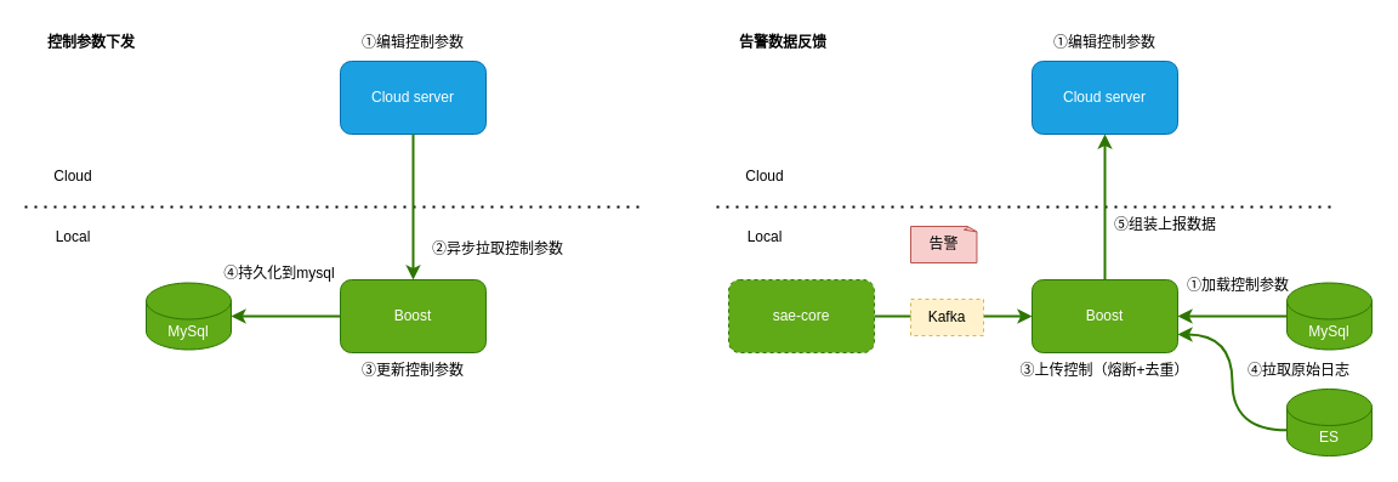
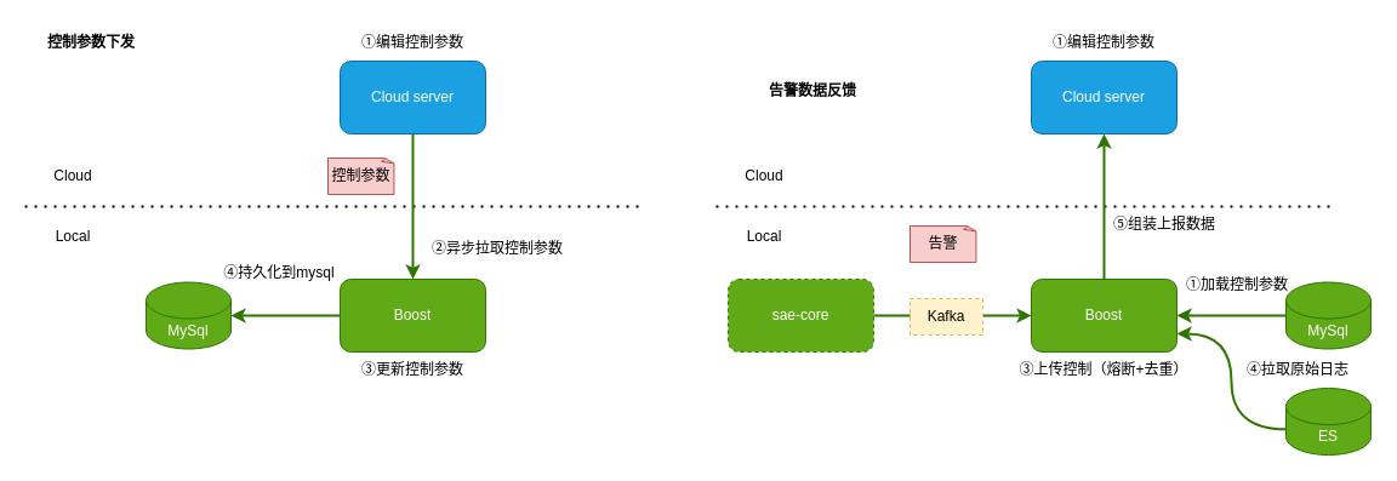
  <mxCell id="0" />
  <mxCell id="1" parent="0" />
  <mxCell id="2" value="" style="endArrow=none;dashed=1;html=1;dashPattern=1 3;strokeWidth=2;rounded=0;" edge="1" parent="1"><mxGeometry width="50" height="50" relative="1" as="geometry"><mxPoint x="20" y="170" as="sourcePoint" /><mxPoint x="530" y="170" as="targetPoint" /></mxGeometry></mxCell>
  <mxCell id="3" value="Boost" style="rounded=1;whiteSpace=wrap;html=1;fillColor=#60a917;fontColor=#ffffff;strokeColor=#2D7600;" vertex="1" parent="1"><mxGeometry x="280" y="230" width="120" height="60" as="geometry" /></mxCell>
  <mxCell id="4" value="MySql" style="shape=cylinder3;whiteSpace=wrap;html=1;boundedLbl=1;backgroundOutline=1;size=15;fillColor=#60a917;fontColor=#ffffff;strokeColor=#2D7600;" vertex="1" parent="1"><mxGeometry x="120" y="232.5" width="70" height="55" as="geometry" /></mxCell>
  <mxCell id="5" value="Cloud server" style="rounded=1;whiteSpace=wrap;html=1;fontSize=12;fillColor=#1ba1e2;fontColor=#ffffff;strokeColor=#006EAF;" vertex="1" parent="1"><mxGeometry x="280" y="50" width="120" height="60" as="geometry" /></mxCell>
  <mxCell id="6" value="" style="endArrow=classic;html=1;rounded=0;fontSize=12;fillColor=#60a917;strokeColor=#2D7600;exitX=0.5;exitY=1;exitDx=0;exitDy=0;entryX=0.5;entryY=0;entryDx=0;entryDy=0;strokeWidth=2;" edge="1" parent="1" source="5" target="3"><mxGeometry width="50" height="50" relative="1" as="geometry"><mxPoint x="350" y="220" as="sourcePoint" /><mxPoint x="400" y="170" as="targetPoint" /></mxGeometry></mxCell>
  <mxCell id="7" value="" style="endArrow=classic;html=1;rounded=0;fontSize=12;fillColor=#60a917;strokeColor=#2D7600;exitX=0;exitY=0.5;exitDx=0;exitDy=0;entryX=1;entryY=0.5;entryDx=0;entryDy=0;strokeWidth=2;entryPerimeter=0;" edge="1" parent="1" source="3" target="4"><mxGeometry width="50" height="50" relative="1" as="geometry"><mxPoint x="320" y="120" as="sourcePoint" /><mxPoint x="320" y="240" as="targetPoint" /></mxGeometry></mxCell>
+ <mxCell id="8" value="控制参数" style="whiteSpace=wrap;html=1;shape=mxgraph.basic.document;fontSize=12;fillColor=#f8cecc;strokeColor=#b85450;" vertex="1" parent="1"><mxGeometry x="270" y="130" width="55" height="30" as="geometry" /></mxCell>
  <mxCell id="9" value="①编辑控制参数" style="text;html=1;strokeColor=none;fillColor=none;align=center;verticalAlign=middle;whiteSpace=wrap;rounded=0;fontSize=12;fontColor=#000000;" vertex="1" parent="1"><mxGeometry x="290" y="20" width="100" height="30" as="geometry" /></mxCell>
  <mxCell id="10" value="②异步拉取控制参数" style="text;html=1;strokeColor=none;fillColor=none;align=center;verticalAlign=middle;whiteSpace=wrap;rounded=0;fontSize=12;fontColor=#000000;" vertex="1" parent="1"><mxGeometry x="350" y="190" width="120" height="30" as="geometry" /></mxCell>
  <mxCell id="11" value="③更新控制参数" style="text;html=1;strokeColor=none;fillColor=none;align=center;verticalAlign=middle;whiteSpace=wrap;rounded=0;fontSize=12;fontColor=#000000;" vertex="1" parent="1"><mxGeometry x="280" y="290" width="120" height="30" as="geometry" /></mxCell>
  <mxCell id="12" value="④持久化到mysql" style="text;html=1;strokeColor=none;fillColor=none;align=center;verticalAlign=middle;whiteSpace=wrap;rounded=0;fontSize=12;fontColor=#000000;" vertex="1" parent="1"><mxGeometry x="170" y="210" width="120" height="30" as="geometry" /></mxCell>
  <mxCell id="13" value="Cloud" style="text;html=1;strokeColor=none;fillColor=none;align=center;verticalAlign=middle;whiteSpace=wrap;rounded=0;fontSize=12;fontColor=#000000;" vertex="1" parent="1"><mxGeometry x="30" y="130" width="60" height="30" as="geometry" /></mxCell>
  <mxCell id="14" value="Local" style="text;html=1;strokeColor=none;fillColor=none;align=center;verticalAlign=middle;whiteSpace=wrap;rounded=0;fontSize=12;fontColor=#000000;" vertex="1" parent="1"><mxGeometry x="30" y="180" width="60" height="30" as="geometry" /></mxCell>
  <mxCell id="15" value="" style="endArrow=none;dashed=1;html=1;dashPattern=1 3;strokeWidth=2;rounded=0;" edge="1" parent="1"><mxGeometry width="50" height="50" relative="1" as="geometry"><mxPoint x="590" y="170" as="sourcePoint" /><mxPoint x="1100" y="170" as="targetPoint" /></mxGeometry></mxCell>
  <mxCell id="16" value="Boost" style="rounded=1;whiteSpace=wrap;html=1;fillColor=#60a917;fontColor=#ffffff;strokeColor=#2D7600;" vertex="1" parent="1"><mxGeometry x="850" y="230" width="120" height="60" as="geometry" /></mxCell>
  <mxCell id="17" value="MySql" style="shape=cylinder3;whiteSpace=wrap;html=1;boundedLbl=1;backgroundOutline=1;size=15;fillColor=#60a917;fontColor=#ffffff;strokeColor=#2D7600;" vertex="1" parent="1"><mxGeometry x="1060" y="232.5" width="70" height="55" as="geometry" /></mxCell>
  <mxCell id="18" value="Cloud server" style="rounded=1;whiteSpace=wrap;html=1;fontSize=12;fillColor=#1ba1e2;fontColor=#ffffff;strokeColor=#006EAF;" vertex="1" parent="1"><mxGeometry x="850" y="50" width="120" height="60" as="geometry" /></mxCell>
  <mxCell id="19" value="" style="endArrow=classic;html=1;rounded=0;fontSize=12;fillColor=#60a917;strokeColor=#2D7600;entryX=0.5;entryY=1;entryDx=0;entryDy=0;strokeWidth=2;exitX=0.5;exitY=0;exitDx=0;exitDy=0;" edge="1" parent="1" source="16" target="18"><mxGeometry width="50" height="50" relative="1" as="geometry"><mxPoint x="880" y="200" as="sourcePoint" /><mxPoint x="970" y="170" as="targetPoint" /></mxGeometry></mxCell>
  <mxCell id="20" value="告警" style="whiteSpace=wrap;html=1;shape=mxgraph.basic.document;fontSize=12;fillColor=#f8cecc;strokeColor=#b85450;" vertex="1" parent="1"><mxGeometry x="750" y="186" width="55" height="30" as="geometry" /></mxCell>
  <mxCell id="21" value="①编辑控制参数" style="text;html=1;strokeColor=none;fillColor=none;align=center;verticalAlign=middle;whiteSpace=wrap;rounded=0;fontSize=12;fontColor=#000000;" vertex="1" parent="1"><mxGeometry x="860" y="20" width="100" height="30" as="geometry" /></mxCell>
  <mxCell id="22" value="Cloud" style="text;html=1;strokeColor=none;fillColor=none;align=center;verticalAlign=middle;whiteSpace=wrap;rounded=0;fontSize=12;fontColor=#000000;" vertex="1" parent="1"><mxGeometry x="600" y="130" width="60" height="30" as="geometry" /></mxCell>
  <mxCell id="23" value="Local" style="text;html=1;strokeColor=none;fillColor=none;align=center;verticalAlign=middle;whiteSpace=wrap;rounded=0;fontSize=12;fontColor=#000000;" vertex="1" parent="1"><mxGeometry x="600" y="180" width="60" height="30" as="geometry" /></mxCell>
  <mxCell id="24" value="" style="endArrow=classic;html=1;rounded=0;fontSize=12;fillColor=#60a917;strokeColor=#2D7600;exitX=0;exitY=0.5;exitDx=0;exitDy=0;entryX=1;entryY=0.5;entryDx=0;entryDy=0;strokeWidth=2;exitPerimeter=0;" edge="1" parent="1" source="17" target="16"><mxGeometry width="50" height="50" relative="1" as="geometry"><mxPoint x="850" y="260" as="sourcePoint" /><mxPoint x="750" y="260" as="targetPoint" /></mxGeometry></mxCell>
  <mxCell id="25" value="①加载控制参数" style="text;html=1;strokeColor=none;fillColor=none;align=center;verticalAlign=middle;whiteSpace=wrap;rounded=0;fontSize=12;fontColor=#000000;" vertex="1" parent="1"><mxGeometry x="970" y="220" width="100" height="30" as="geometry" /></mxCell>
  <mxCell id="26" value="控制参数下发" style="text;html=1;strokeColor=none;fillColor=none;align=center;verticalAlign=middle;whiteSpace=wrap;rounded=0;fontSize=12;fontColor=#000000;fontStyle=1" vertex="1" parent="1"><mxGeometry x="30" y="20" width="90" height="30" as="geometry" /></mxCell>
- <mxCell id="27" value="告警数据反馈" style="text;html=1;strokeColor=none;fillColor=none;align=center;verticalAlign=middle;whiteSpace=wrap;rounded=0;fontSize=12;fontColor=#000000;fontStyle=1" vertex="1" parent="1"><mxGeometry x="600" y="20" width="90" height="30" as="geometry" /></mxCell>
+ <mxCell id="27" value="告警数据反馈" style="text;html=1;strokeColor=none;fillColor=none;align=center;verticalAlign=middle;whiteSpace=wrap;rounded=0;fontSize=12;fontColor=#000000;fontStyle=1" vertex="1" parent="1"><mxGeometry x="625" y="60" width="90" height="30" as="geometry" /></mxCell>
  <mxCell id="28" value="sae-core" style="rounded=1;whiteSpace=wrap;html=1;fillColor=#60a917;fontColor=#ffffff;strokeColor=#2D7600;dashed=1;" vertex="1" parent="1"><mxGeometry x="600" y="230" width="120" height="60" as="geometry" /></mxCell>
  <mxCell id="29" value="" style="endArrow=classic;html=1;rounded=0;fontSize=12;fillColor=#60a917;strokeColor=#2D7600;exitX=1;exitY=0.5;exitDx=0;exitDy=0;entryX=0;entryY=0.5;entryDx=0;entryDy=0;strokeWidth=2;" edge="1" parent="1" source="28" target="16"><mxGeometry width="50" height="50" relative="1" as="geometry"><mxPoint x="1070" y="270" as="sourcePoint" /><mxPoint x="980" y="270" as="targetPoint" /></mxGeometry></mxCell>
  <mxCell id="30" value="Kafka" style="rounded=0;whiteSpace=wrap;html=1;fontSize=12;fillColor=#fff2cc;strokeColor=#d6b656;dashed=1;" vertex="1" parent="1"><mxGeometry x="750" y="246" width="60" height="30" as="geometry" /></mxCell>
  <mxCell id="31" value="⑤组装上报数据" style="text;html=1;strokeColor=none;fillColor=none;align=center;verticalAlign=middle;whiteSpace=wrap;rounded=0;fontSize=12;fontColor=#000000;" vertex="1" parent="1"><mxGeometry x="900" y="170" width="120" height="30" as="geometry" /></mxCell>
  <mxCell id="32" value="ES" style="shape=cylinder3;whiteSpace=wrap;html=1;boundedLbl=1;backgroundOutline=1;size=15;fillColor=#60a917;fontColor=#ffffff;strokeColor=#2D7600;" vertex="1" parent="1"><mxGeometry x="1060" y="320" width="70" height="55" as="geometry" /></mxCell>
  <mxCell id="33" value="" style="endArrow=classic;html=1;rounded=0;fontSize=12;fillColor=#60a917;strokeColor=#2D7600;exitX=0;exitY=0;exitDx=0;exitDy=33.75;entryX=1;entryY=0.75;entryDx=0;entryDy=0;strokeWidth=2;exitPerimeter=0;edgeStyle=orthogonalEdgeStyle;curved=1;" edge="1" parent="1" source="32" target="16"><mxGeometry width="50" height="50" relative="1" as="geometry"><mxPoint x="1070" y="270" as="sourcePoint" /><mxPoint x="980" y="270" as="targetPoint" /></mxGeometry></mxCell>
  <mxCell id="34" value="③上传控制（熔断+去重）" style="text;html=1;strokeColor=none;fillColor=none;align=center;verticalAlign=middle;whiteSpace=wrap;rounded=0;fontSize=12;fontColor=#000000;" vertex="1" parent="1"><mxGeometry x="835" y="290" width="150" height="30" as="geometry" /></mxCell>
  <mxCell id="35" value="④拉取原始日志" style="text;html=1;strokeColor=none;fillColor=none;align=center;verticalAlign=middle;whiteSpace=wrap;rounded=0;fontSize=12;fontColor=#000000;" vertex="1" parent="1"><mxGeometry x="1010" y="290" width="120" height="30" as="geometry" /></mxCell>
